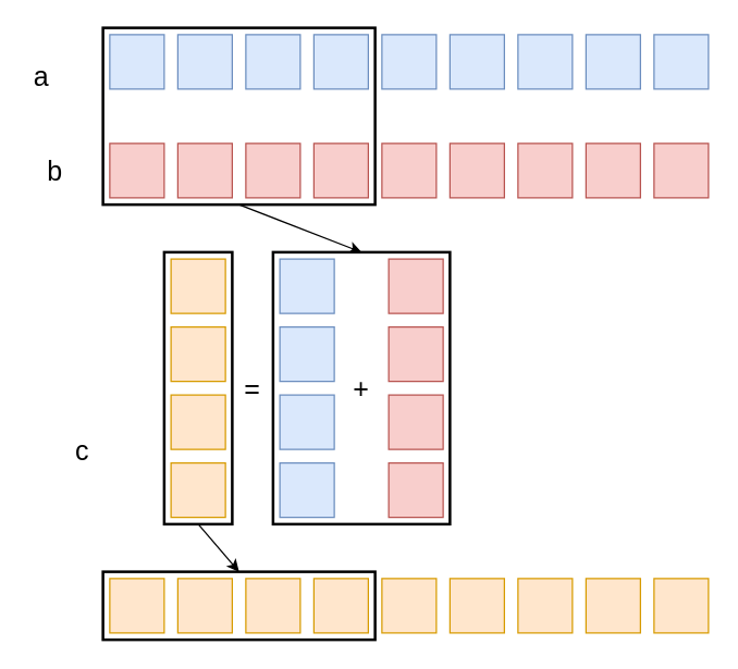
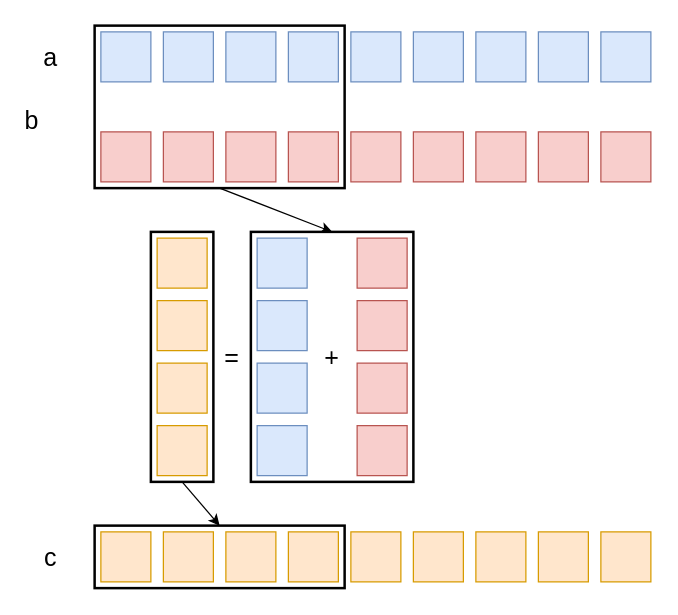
  <mxCell id="0" />
  <mxCell id="1" parent="0" />
  <mxCell id="2" value="" style="rounded=0;whiteSpace=wrap;html=1;fillColor=#dae8fc;strokeColor=#6c8ebf;" vertex="1" parent="1"><mxGeometry x="80" y="25" width="40" height="40" as="geometry" /></mxCell>
  <mxCell id="3" value="" style="rounded=0;whiteSpace=wrap;html=1;fillColor=#dae8fc;strokeColor=#6c8ebf;" vertex="1" parent="1"><mxGeometry x="130" y="25" width="40" height="40" as="geometry" /></mxCell>
  <mxCell id="4" value="" style="rounded=0;whiteSpace=wrap;html=1;fillColor=#dae8fc;strokeColor=#6c8ebf;" vertex="1" parent="1"><mxGeometry x="180" y="25" width="40" height="40" as="geometry" /></mxCell>
  <mxCell id="5" value="" style="rounded=0;whiteSpace=wrap;html=1;fillColor=#dae8fc;strokeColor=#6c8ebf;" vertex="1" parent="1"><mxGeometry x="230" y="25" width="40" height="40" as="geometry" /></mxCell>
  <mxCell id="6" value="" style="rounded=0;whiteSpace=wrap;html=1;fillColor=#dae8fc;strokeColor=#6c8ebf;" vertex="1" parent="1"><mxGeometry x="280" y="25" width="40" height="40" as="geometry" /></mxCell>
  <mxCell id="7" value="" style="rounded=0;whiteSpace=wrap;html=1;fillColor=#dae8fc;strokeColor=#6c8ebf;" vertex="1" parent="1"><mxGeometry x="330" y="25" width="40" height="40" as="geometry" /></mxCell>
  <mxCell id="8" value="" style="rounded=0;whiteSpace=wrap;html=1;fillColor=#dae8fc;strokeColor=#6c8ebf;" vertex="1" parent="1"><mxGeometry x="380" y="25" width="40" height="40" as="geometry" /></mxCell>
  <mxCell id="9" value="" style="rounded=0;whiteSpace=wrap;html=1;fillColor=#dae8fc;strokeColor=#6c8ebf;" vertex="1" parent="1"><mxGeometry x="430" y="25" width="40" height="40" as="geometry" /></mxCell>
  <mxCell id="10" value="" style="rounded=0;whiteSpace=wrap;html=1;fillColor=#dae8fc;strokeColor=#6c8ebf;" vertex="1" parent="1"><mxGeometry x="480" y="25" width="40" height="40" as="geometry" /></mxCell>
  <mxCell id="11" value="" style="rounded=0;whiteSpace=wrap;html=1;fillColor=#f8cecc;strokeColor=#b85450;" vertex="1" parent="1"><mxGeometry x="80" y="105" width="40" height="40" as="geometry" /></mxCell>
  <mxCell id="12" value="" style="rounded=0;whiteSpace=wrap;html=1;fillColor=#f8cecc;strokeColor=#b85450;" vertex="1" parent="1"><mxGeometry x="130" y="105" width="40" height="40" as="geometry" /></mxCell>
  <mxCell id="13" value="" style="rounded=0;whiteSpace=wrap;html=1;fillColor=#f8cecc;strokeColor=#b85450;" vertex="1" parent="1"><mxGeometry x="180" y="105" width="40" height="40" as="geometry" /></mxCell>
  <mxCell id="14" value="" style="rounded=0;whiteSpace=wrap;html=1;fillColor=#f8cecc;strokeColor=#b85450;" vertex="1" parent="1"><mxGeometry x="230" y="105" width="40" height="40" as="geometry" /></mxCell>
  <mxCell id="15" value="" style="rounded=0;whiteSpace=wrap;html=1;fillColor=#f8cecc;strokeColor=#b85450;" vertex="1" parent="1"><mxGeometry x="280" y="105" width="40" height="40" as="geometry" /></mxCell>
  <mxCell id="16" value="" style="rounded=0;whiteSpace=wrap;html=1;fillColor=#f8cecc;strokeColor=#b85450;" vertex="1" parent="1"><mxGeometry x="330" y="105" width="40" height="40" as="geometry" /></mxCell>
  <mxCell id="17" value="" style="rounded=0;whiteSpace=wrap;html=1;fillColor=#f8cecc;strokeColor=#b85450;" vertex="1" parent="1"><mxGeometry x="380" y="105" width="40" height="40" as="geometry" /></mxCell>
  <mxCell id="18" value="" style="rounded=0;whiteSpace=wrap;html=1;fillColor=#f8cecc;strokeColor=#b85450;" vertex="1" parent="1"><mxGeometry x="430" y="105" width="40" height="40" as="geometry" /></mxCell>
  <mxCell id="19" value="" style="rounded=0;whiteSpace=wrap;html=1;fillColor=#f8cecc;strokeColor=#b85450;" vertex="1" parent="1"><mxGeometry x="480" y="105" width="40" height="40" as="geometry" /></mxCell>
- <mxCell id="20" value="&lt;font style=&quot;font-size: 20px&quot;&gt;a&lt;/font&gt;" style="text;html=1;strokeColor=none;fillColor=none;align=center;verticalAlign=middle;whiteSpace=wrap;rounded=0;" vertex="1" parent="1"><mxGeometry x="10" y="45" width="40" height="20" as="geometry" /></mxCell>
- <mxCell id="21" value="&lt;font style=&quot;font-size: 20px&quot;&gt;b&lt;/font&gt;" style="text;html=1;strokeColor=none;fillColor=none;align=center;verticalAlign=middle;whiteSpace=wrap;rounded=0;" vertex="1" parent="1"><mxGeometry x="20" y="115" width="40" height="20" as="geometry" /></mxCell>
+ <mxCell id="20" value="&lt;font style=&quot;font-size: 20px&quot;&gt;a&lt;/font&gt;" style="text;html=1;strokeColor=none;fillColor=none;align=center;verticalAlign=middle;whiteSpace=wrap;rounded=0;" vertex="1" parent="1"><mxGeometry x="20" y="35" width="40" height="20" as="geometry" /></mxCell>
+ <mxCell id="21" value="&lt;font style=&quot;font-size: 20px&quot;&gt;b&lt;/font&gt;" style="text;html=1;strokeColor=none;fillColor=none;align=center;verticalAlign=middle;whiteSpace=wrap;rounded=0;" vertex="1" parent="1"><mxGeometry x="5" y="85" width="40" height="20" as="geometry" /></mxCell>
  <mxCell id="22" value="" style="rounded=0;whiteSpace=wrap;html=1;fillColor=#dae8fc;strokeColor=#6c8ebf;" vertex="1" parent="1"><mxGeometry x="205" y="190" width="40" height="40" as="geometry" /></mxCell>
  <mxCell id="23" value="" style="rounded=0;whiteSpace=wrap;html=1;fillColor=#f8cecc;strokeColor=#b85450;" vertex="1" parent="1"><mxGeometry x="285" y="190" width="40" height="40" as="geometry" /></mxCell>
  <mxCell id="24" value="&lt;font style=&quot;font-size: 20px&quot;&gt;=&lt;/font&gt;" style="text;html=1;strokeColor=none;fillColor=none;align=center;verticalAlign=middle;whiteSpace=wrap;rounded=0;" vertex="1" parent="1"><mxGeometry x="165" y="275" width="40" height="20" as="geometry" /></mxCell>
  <mxCell id="25" value="&lt;span style=&quot;font-size: 20px&quot;&gt;+&lt;/span&gt;" style="text;html=1;strokeColor=none;fillColor=none;align=center;verticalAlign=middle;whiteSpace=wrap;rounded=0;" vertex="1" parent="1"><mxGeometry x="245" y="275" width="40" height="20" as="geometry" /></mxCell>
  <mxCell id="26" value="" style="rounded=0;whiteSpace=wrap;html=1;fillColor=#ffe6cc;strokeColor=#d79b00;" vertex="1" parent="1"><mxGeometry x="125" y="190" width="40" height="40" as="geometry" /></mxCell>
  <mxCell id="27" value="" style="rounded=0;whiteSpace=wrap;html=1;fillColor=#ffe6cc;strokeColor=#d79b00;" vertex="1" parent="1"><mxGeometry x="80" y="425" width="40" height="40" as="geometry" /></mxCell>
  <mxCell id="28" value="" style="rounded=0;whiteSpace=wrap;html=1;fillColor=#ffe6cc;strokeColor=#d79b00;" vertex="1" parent="1"><mxGeometry x="130" y="425" width="40" height="40" as="geometry" /></mxCell>
  <mxCell id="29" value="" style="rounded=0;whiteSpace=wrap;html=1;fillColor=#ffe6cc;strokeColor=#d79b00;" vertex="1" parent="1"><mxGeometry x="180" y="425" width="40" height="40" as="geometry" /></mxCell>
  <mxCell id="30" value="" style="rounded=0;whiteSpace=wrap;html=1;fillColor=#ffe6cc;strokeColor=#d79b00;" vertex="1" parent="1"><mxGeometry x="230" y="425" width="40" height="40" as="geometry" /></mxCell>
  <mxCell id="31" value="" style="rounded=0;whiteSpace=wrap;html=1;fillColor=#ffe6cc;strokeColor=#d79b00;" vertex="1" parent="1"><mxGeometry x="280" y="425" width="40" height="40" as="geometry" /></mxCell>
  <mxCell id="32" value="" style="rounded=0;whiteSpace=wrap;html=1;fillColor=#ffe6cc;strokeColor=#d79b00;" vertex="1" parent="1"><mxGeometry x="330" y="425" width="40" height="40" as="geometry" /></mxCell>
  <mxCell id="33" value="" style="rounded=0;whiteSpace=wrap;html=1;fillColor=#ffe6cc;strokeColor=#d79b00;" vertex="1" parent="1"><mxGeometry x="380" y="425" width="40" height="40" as="geometry" /></mxCell>
  <mxCell id="34" value="" style="rounded=0;whiteSpace=wrap;html=1;fillColor=#ffe6cc;strokeColor=#d79b00;" vertex="1" parent="1"><mxGeometry x="430" y="425" width="40" height="40" as="geometry" /></mxCell>
  <mxCell id="35" value="" style="rounded=0;whiteSpace=wrap;html=1;fillColor=#ffe6cc;strokeColor=#d79b00;" vertex="1" parent="1"><mxGeometry x="480" y="425" width="40" height="40" as="geometry" /></mxCell>
- <mxCell id="36" value="&lt;font style=&quot;font-size: 20px&quot;&gt;c&lt;/font&gt;" style="text;html=1;strokeColor=none;fillColor=none;align=center;verticalAlign=middle;whiteSpace=wrap;rounded=0;" vertex="1" parent="1"><mxGeometry x="40" y="320" width="40" height="20" as="geometry" /></mxCell>
+ <mxCell id="36" value="&lt;font style=&quot;font-size: 20px&quot;&gt;c&lt;/font&gt;" style="text;html=1;strokeColor=none;fillColor=none;align=center;verticalAlign=middle;whiteSpace=wrap;rounded=0;" vertex="1" parent="1"><mxGeometry x="20" y="435" width="40" height="20" as="geometry" /></mxCell>
  <mxCell id="37" value="" style="rounded=0;whiteSpace=wrap;html=1;fillColor=none;strokeWidth=2;" vertex="1" parent="1"><mxGeometry x="75" y="20" width="200" height="130" as="geometry" /></mxCell>
  <mxCell id="38" value="" style="rounded=0;whiteSpace=wrap;html=1;fillColor=none;strokeWidth=2;direction=south;" vertex="1" parent="1"><mxGeometry x="120" y="185" width="50" height="200" as="geometry" /></mxCell>
  <mxCell id="39" value="" style="rounded=0;whiteSpace=wrap;html=1;fillColor=none;strokeWidth=2;direction=south;" vertex="1" parent="1"><mxGeometry x="75" y="420" width="200" height="50" as="geometry" /></mxCell>
  <mxCell id="40" value="" style="rounded=0;whiteSpace=wrap;html=1;fillColor=#ffe6cc;strokeColor=#d79b00;" vertex="1" parent="1"><mxGeometry x="125" y="240" width="40" height="40" as="geometry" /></mxCell>
  <mxCell id="41" value="" style="rounded=0;whiteSpace=wrap;html=1;fillColor=#ffe6cc;strokeColor=#d79b00;" vertex="1" parent="1"><mxGeometry x="125" y="290" width="40" height="40" as="geometry" /></mxCell>
  <mxCell id="42" value="" style="rounded=0;whiteSpace=wrap;html=1;fillColor=#ffe6cc;strokeColor=#d79b00;" vertex="1" parent="1"><mxGeometry x="125" y="340" width="40" height="40" as="geometry" /></mxCell>
  <mxCell id="43" value="" style="rounded=0;whiteSpace=wrap;html=1;fillColor=#dae8fc;strokeColor=#6c8ebf;" vertex="1" parent="1"><mxGeometry x="205" y="240" width="40" height="40" as="geometry" /></mxCell>
  <mxCell id="44" value="" style="rounded=0;whiteSpace=wrap;html=1;fillColor=#f8cecc;strokeColor=#b85450;" vertex="1" parent="1"><mxGeometry x="285" y="240" width="40" height="40" as="geometry" /></mxCell>
  <mxCell id="45" value="" style="rounded=0;whiteSpace=wrap;html=1;fillColor=#dae8fc;strokeColor=#6c8ebf;" vertex="1" parent="1"><mxGeometry x="205" y="290" width="40" height="40" as="geometry" /></mxCell>
  <mxCell id="46" value="" style="rounded=0;whiteSpace=wrap;html=1;fillColor=#f8cecc;strokeColor=#b85450;" vertex="1" parent="1"><mxGeometry x="285" y="290" width="40" height="40" as="geometry" /></mxCell>
  <mxCell id="47" value="" style="rounded=0;whiteSpace=wrap;html=1;fillColor=#dae8fc;strokeColor=#6c8ebf;" vertex="1" parent="1"><mxGeometry x="205" y="340" width="40" height="40" as="geometry" /></mxCell>
  <mxCell id="48" value="" style="rounded=0;whiteSpace=wrap;html=1;fillColor=#f8cecc;strokeColor=#b85450;" vertex="1" parent="1"><mxGeometry x="285" y="340" width="40" height="40" as="geometry" /></mxCell>
  <mxCell id="49" value="" style="rounded=0;whiteSpace=wrap;html=1;fillColor=none;strokeWidth=2;direction=south;" vertex="1" parent="1"><mxGeometry x="200" y="185" width="130" height="200" as="geometry" /></mxCell>
  <mxCell id="50" value="" style="endArrow=classic;html=1;exitX=0.5;exitY=1;exitDx=0;exitDy=0;entryX=0;entryY=0.5;entryDx=0;entryDy=0;" edge="1" parent="1" source="37" target="49"><mxGeometry width="50" height="50" relative="1" as="geometry"><mxPoint x="20" y="615" as="sourcePoint" /><mxPoint x="70" y="565" as="targetPoint" /></mxGeometry></mxCell>
  <mxCell id="51" value="" style="endArrow=classic;html=1;exitX=1;exitY=0.5;exitDx=0;exitDy=0;entryX=0;entryY=0.5;entryDx=0;entryDy=0;" edge="1" parent="1" source="38" target="39"><mxGeometry width="50" height="50" relative="1" as="geometry"><mxPoint x="20" y="545" as="sourcePoint" /><mxPoint x="70" y="495" as="targetPoint" /></mxGeometry></mxCell>
